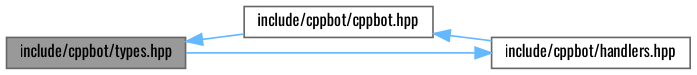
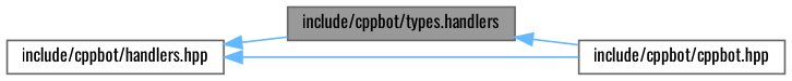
  digraph {
    fontname=Oswald
    rankdir=LR
    node [color=grey40 fillcolor=white fontname=Oswald fontsize=10 shape=box style=filled]
    edge [color=steelblue1 dir=back fontname=Oswald fontsize=10 labelfontname=Helvetica labelfontsize=10 style=solid]
-   n1 [color=gray40 fillcolor=grey60 fontcolor=black height=0.2 label="include/cppbot/types.hpp" width=0.4]
+   n1 [color=gray40 fillcolor=grey60 fontcolor=black height=0.2 label="include/cppbot/types.handlers" width=0.4]
    n2 [height=0.2 label="include/cppbot/cppbot.hpp" width=0.4]
    n3 [height=0.2 label="include/cppbot/handlers.hpp" width=0.4]
    n1 -> n2
    n3 -> n1
-   n2 -> n3
+   n3 -> n2
  }
